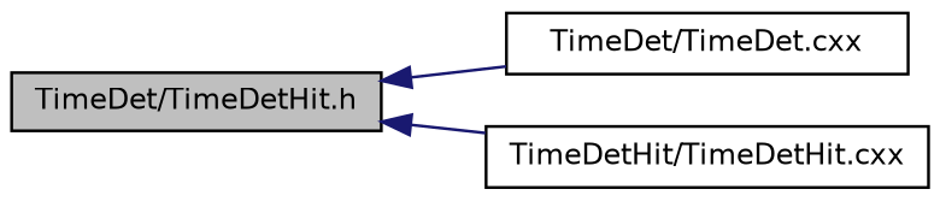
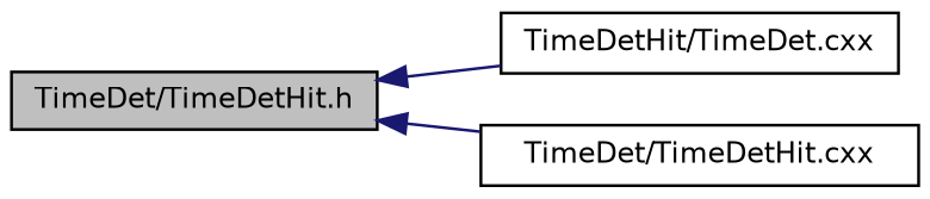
  digraph {
    rankdir=LR
    node [color=black fillcolor=white fontname=Helvetica fontsize=10 shape=record style=filled]
    edge [color=midnightblue dir=back fontname=Helvetica fontsize=10 labelfontname=Helvetica labelfontsize=10 style=solid]
    n1 [fillcolor=grey75 fontcolor=black height=0.2 label="TimeDet/TimeDetHit.h" width=0.4]
-   n2 [height=0.2 label="TimeDet/TimeDet.cxx" width=0.4]
-   n3 [height=0.2 label="TimeDetHit/TimeDetHit.cxx" width=0.4]
+   n2 [height=0.2 label="TimeDetHit/TimeDet.cxx" width=0.4]
+   n3 [height=0.2 label="TimeDet/TimeDetHit.cxx" width=0.4]
    n1 -> n2
    n1 -> n3
  }
